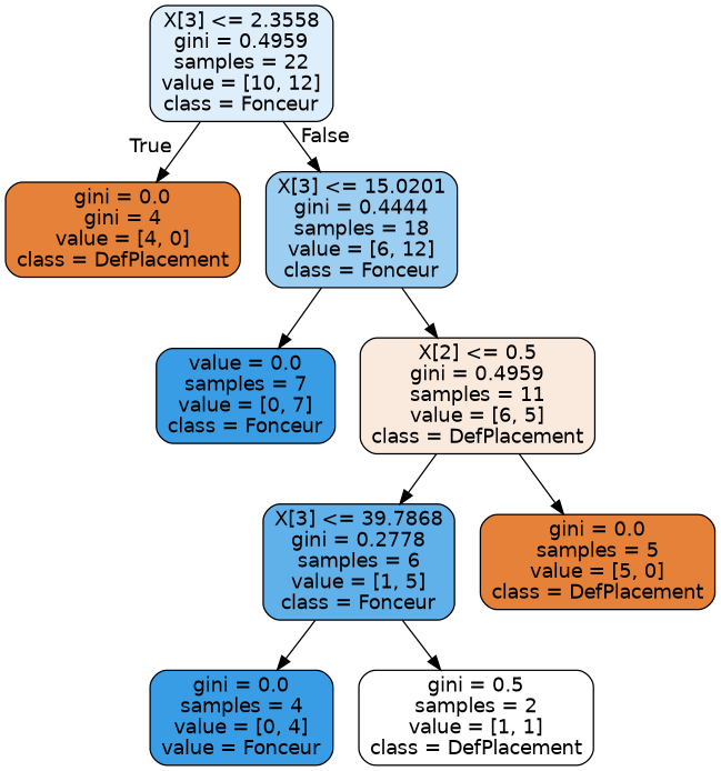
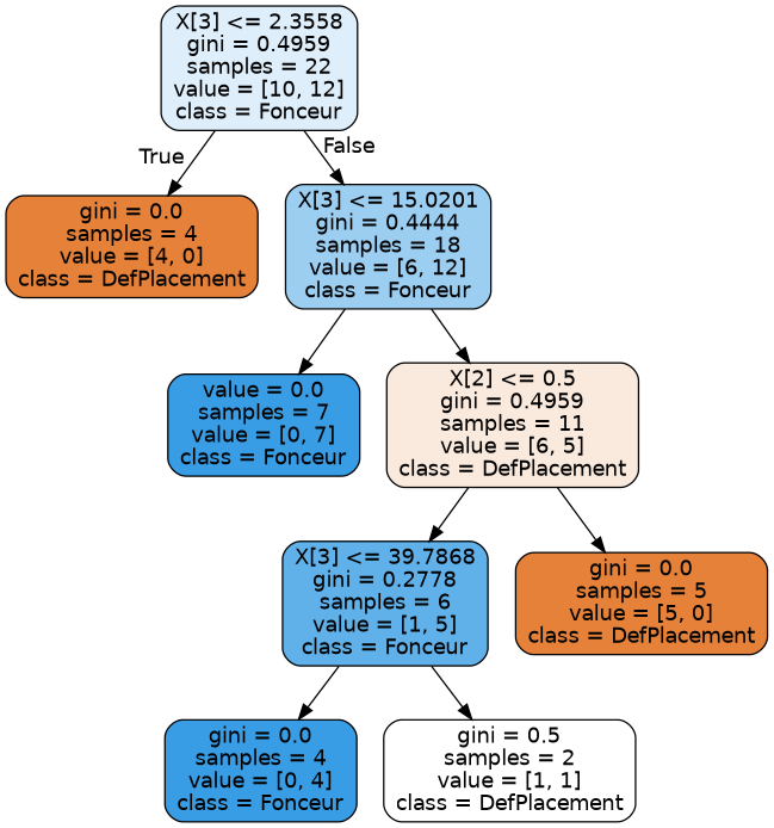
  digraph {
    node [color=black fillcolor="#e58139ff" fontname=helvetica shape=box style="filled, rounded"]
    edge [fontname=helvetica]
    n1 [fillcolor="#399de52a" label="X[3] <= 2.3558\ngini = 0.4959\nsamples = 22\nvalue = [10, 12]\nclass = Fonceur"]
-   n2 [label="gini = 0.0\ngini = 4\nvalue = [4, 0]\nclass = DefPlacement"]
+   n2 [label="gini = 0.0\nsamples = 4\nvalue = [4, 0]\nclass = DefPlacement"]
    n3 [fillcolor="#399de57f" label="X[3] <= 15.0201\ngini = 0.4444\nsamples = 18\nvalue = [6, 12]\nclass = Fonceur"]
    n4 [fillcolor="#399de5ff" label="value = 0.0\nsamples = 7\nvalue = [0, 7]\nclass = Fonceur"]
    n5 [fillcolor="#e581392a" label="X[2] <= 0.5\ngini = 0.4959\nsamples = 11\nvalue = [6, 5]\nclass = DefPlacement"]
    n6 [fillcolor="#399de5cc" label="X[3] <= 39.7868\ngini = 0.2778\nsamples = 6\nvalue = [1, 5]\nclass = Fonceur"]
    n7 [label="gini = 0.0\nsamples = 5\nvalue = [5, 0]\nclass = DefPlacement"]
-   n8 [fillcolor="#399de5ff" label="gini = 0.0\nsamples = 4\nvalue = [0, 4]\nvalue = Fonceur"]
+   n8 [fillcolor="#399de5ff" label="gini = 0.0\nsamples = 4\nvalue = [0, 4]\nclass = Fonceur"]
    n9 [fillcolor="#e5813900" label="gini = 0.5\nsamples = 2\nvalue = [1, 1]\nclass = DefPlacement"]
    n1 -> n2 [headlabel=True labelangle=45 labeldistance=2.5]
    n1 -> n3 [headlabel=False labelangle=-45 labeldistance=2.5]
    n3 -> n4
    n3 -> n5
    n5 -> n6
    n5 -> n7
    n6 -> n8
    n6 -> n9
  }
